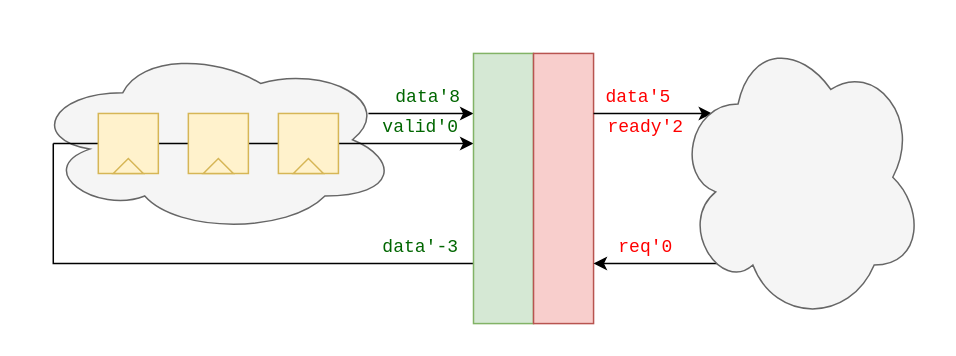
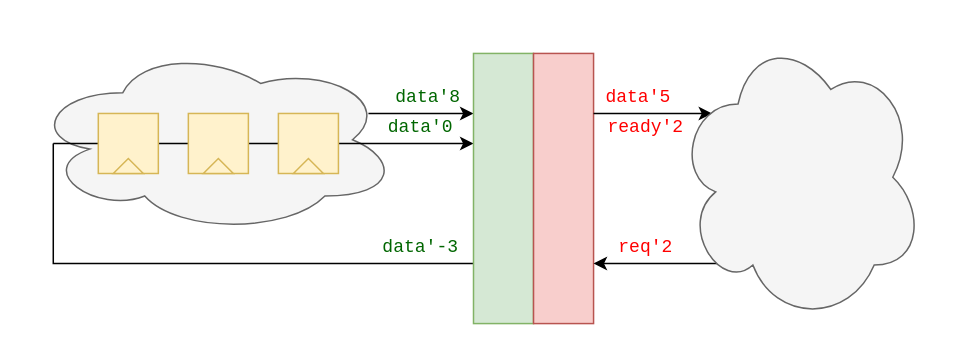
  <mxCell id="0" />
  <mxCell id="1" parent="0" />
  <mxCell id="2" value="" style="ellipse;shape=cloud;whiteSpace=wrap;html=1;fillColor=#f5f5f5;fontColor=#333333;strokeColor=#666666;" parent="1" vertex="1"><mxGeometry x="20" y="30" width="245" height="125" as="geometry" /></mxCell>
  <mxCell id="3" value="" style="endArrow=classic;html=1;rounded=0;entryX=0;entryY=0.25;entryDx=0;entryDy=0;" edge="1" parent="1"><mxGeometry width="50" height="50" relative="1" as="geometry"><mxPoint x="35" y="95" as="sourcePoint" /><mxPoint x="315" y="95" as="targetPoint" /></mxGeometry></mxCell>
  <mxCell id="4" value="" style="group" vertex="1" connectable="0" parent="1"><mxGeometry x="65" y="75" width="40" height="40" as="geometry" /></mxCell>
  <mxCell id="5" value="" style="rounded=0;whiteSpace=wrap;html=1;fillColor=#fff2cc;strokeColor=#d6b656;" parent="4" vertex="1"><mxGeometry width="40" height="40" as="geometry" /></mxCell>
  <mxCell id="6" value="" style="triangle;whiteSpace=wrap;html=1;rotation=-90;fillColor=#fff2cc;strokeColor=#d6b656;" vertex="1" parent="4"><mxGeometry x="15" y="25" width="10" height="20" as="geometry" /></mxCell>
  <mxCell id="7" value="" style="group" vertex="1" connectable="0" parent="1"><mxGeometry x="125" y="75" width="40" height="40" as="geometry" /></mxCell>
  <mxCell id="8" value="" style="rounded=0;whiteSpace=wrap;html=1;fillColor=#fff2cc;strokeColor=#d6b656;" vertex="1" parent="7"><mxGeometry width="40" height="40" as="geometry" /></mxCell>
  <mxCell id="9" value="" style="triangle;whiteSpace=wrap;html=1;rotation=-90;fillColor=#fff2cc;strokeColor=#d6b656;" vertex="1" parent="7"><mxGeometry x="15" y="25" width="10" height="20" as="geometry" /></mxCell>
  <mxCell id="10" value="" style="group" vertex="1" connectable="0" parent="1"><mxGeometry x="185" y="75" width="40" height="40" as="geometry" /></mxCell>
  <mxCell id="11" value="" style="rounded=0;whiteSpace=wrap;html=1;fillColor=#fff2cc;strokeColor=#d6b656;" vertex="1" parent="10"><mxGeometry width="40" height="40" as="geometry" /></mxCell>
  <mxCell id="12" value="" style="triangle;whiteSpace=wrap;html=1;rotation=-90;fillColor=#fff2cc;strokeColor=#d6b656;" vertex="1" parent="10"><mxGeometry x="15" y="25" width="10" height="20" as="geometry" /></mxCell>
  <mxCell id="13" value="" style="endArrow=none;html=1;rounded=0;exitX=0;exitY=0.75;exitDx=0;exitDy=0;" edge="1" parent="1"><mxGeometry width="50" height="50" relative="1" as="geometry"><mxPoint x="315" y="175" as="sourcePoint" /><mxPoint x="35" y="95" as="targetPoint" /><Array as="points"><mxPoint x="35" y="175" /></Array></mxGeometry></mxCell>
  <mxCell id="14" value="data'-3" style="text;html=1;strokeColor=none;fillColor=none;align=center;verticalAlign=middle;whiteSpace=wrap;rounded=0;fontFamily=Courier New;fontColor=#006600;" vertex="1" parent="1"><mxGeometry x="245" y="155" width="70" height="20" as="geometry" /></mxCell>
- <mxCell id="15" value="valid'0" style="text;html=1;strokeColor=none;fillColor=none;align=center;verticalAlign=middle;whiteSpace=wrap;rounded=0;fontFamily=Courier New;fontColor=#006600;" vertex="1" parent="1"><mxGeometry x="245" y="75" width="70" height="20" as="geometry" /></mxCell>
+ <mxCell id="15" value="data'0" style="text;html=1;strokeColor=none;fillColor=none;align=center;verticalAlign=middle;whiteSpace=wrap;rounded=0;fontFamily=Courier New;fontColor=#006600;" vertex="1" parent="1"><mxGeometry x="245" y="75" width="70" height="20" as="geometry" /></mxCell>
  <mxCell id="16" value="" style="endArrow=classic;html=1;rounded=0;entryX=0;entryY=0.25;entryDx=0;entryDy=0;" edge="1" parent="1"><mxGeometry width="50" height="50" relative="1" as="geometry"><mxPoint x="245" y="75" as="sourcePoint" /><mxPoint x="315" y="75" as="targetPoint" /></mxGeometry></mxCell>
  <mxCell id="17" value="data'8" style="text;html=1;strokeColor=none;fillColor=none;align=center;verticalAlign=middle;whiteSpace=wrap;rounded=0;fontFamily=Courier New;fontColor=#006600;" vertex="1" parent="1"><mxGeometry x="255" y="55" width="60" height="20" as="geometry" /></mxCell>
  <mxCell id="18" value="" style="rounded=0;whiteSpace=wrap;html=1;fillColor=#d5e8d4;strokeColor=#82b366;" vertex="1" parent="1"><mxGeometry x="315" y="35" width="40" height="180" as="geometry" /></mxCell>
  <mxCell id="19" value="" style="rounded=0;whiteSpace=wrap;html=1;fillColor=#f8cecc;strokeColor=#b85450;" vertex="1" parent="1"><mxGeometry x="355" y="35" width="40" height="180" as="geometry" /></mxCell>
  <mxCell id="20" value="" style="endArrow=classic;html=1;rounded=0;" edge="1" parent="1"><mxGeometry width="50" height="50" relative="1" as="geometry"><mxPoint x="515" y="175" as="sourcePoint" /><mxPoint x="395" y="175" as="targetPoint" /></mxGeometry></mxCell>
  <mxCell id="21" value="ready'2" style="text;html=1;strokeColor=none;fillColor=none;align=center;verticalAlign=middle;whiteSpace=wrap;rounded=0;fontFamily=Courier New;fontColor=#FF0000;" vertex="1" parent="1"><mxGeometry x="395" y="75" width="70" height="20" as="geometry" /></mxCell>
  <mxCell id="22" value="" style="endArrow=classic;html=1;rounded=0;entryX=0;entryY=0.25;entryDx=0;entryDy=0;exitX=0;exitY=1;exitDx=0;exitDy=0;" edge="1" parent="1" source="23"><mxGeometry width="50" height="50" relative="1" as="geometry"><mxPoint x="404" y="75" as="sourcePoint" /><mxPoint x="474" y="75" as="targetPoint" /></mxGeometry></mxCell>
  <mxCell id="23" value="data'5" style="text;html=1;strokeColor=none;fillColor=none;align=center;verticalAlign=middle;whiteSpace=wrap;rounded=0;fontFamily=Courier New;fontColor=#FF0000;" vertex="1" parent="1"><mxGeometry x="395" y="55" width="60" height="20" as="geometry" /></mxCell>
- <mxCell id="24" value="req'0" style="text;html=1;strokeColor=none;fillColor=none;align=center;verticalAlign=middle;whiteSpace=wrap;rounded=0;fontFamily=Courier New;fontColor=#FF0000;" vertex="1" parent="1"><mxGeometry x="395" y="155" width="70" height="20" as="geometry" /></mxCell>
+ <mxCell id="24" value="req'2" style="text;html=1;strokeColor=none;fillColor=none;align=center;verticalAlign=middle;whiteSpace=wrap;rounded=0;fontFamily=Courier New;fontColor=#FF0000;" vertex="1" parent="1"><mxGeometry x="395" y="155" width="70" height="20" as="geometry" /></mxCell>
  <mxCell id="25" value="" style="ellipse;shape=cloud;whiteSpace=wrap;html=1;fillColor=#f5f5f5;fontColor=#333333;strokeColor=#666666;" vertex="1" parent="1"><mxGeometry x="450" y="20" width="165" height="195" as="geometry" /></mxCell>
